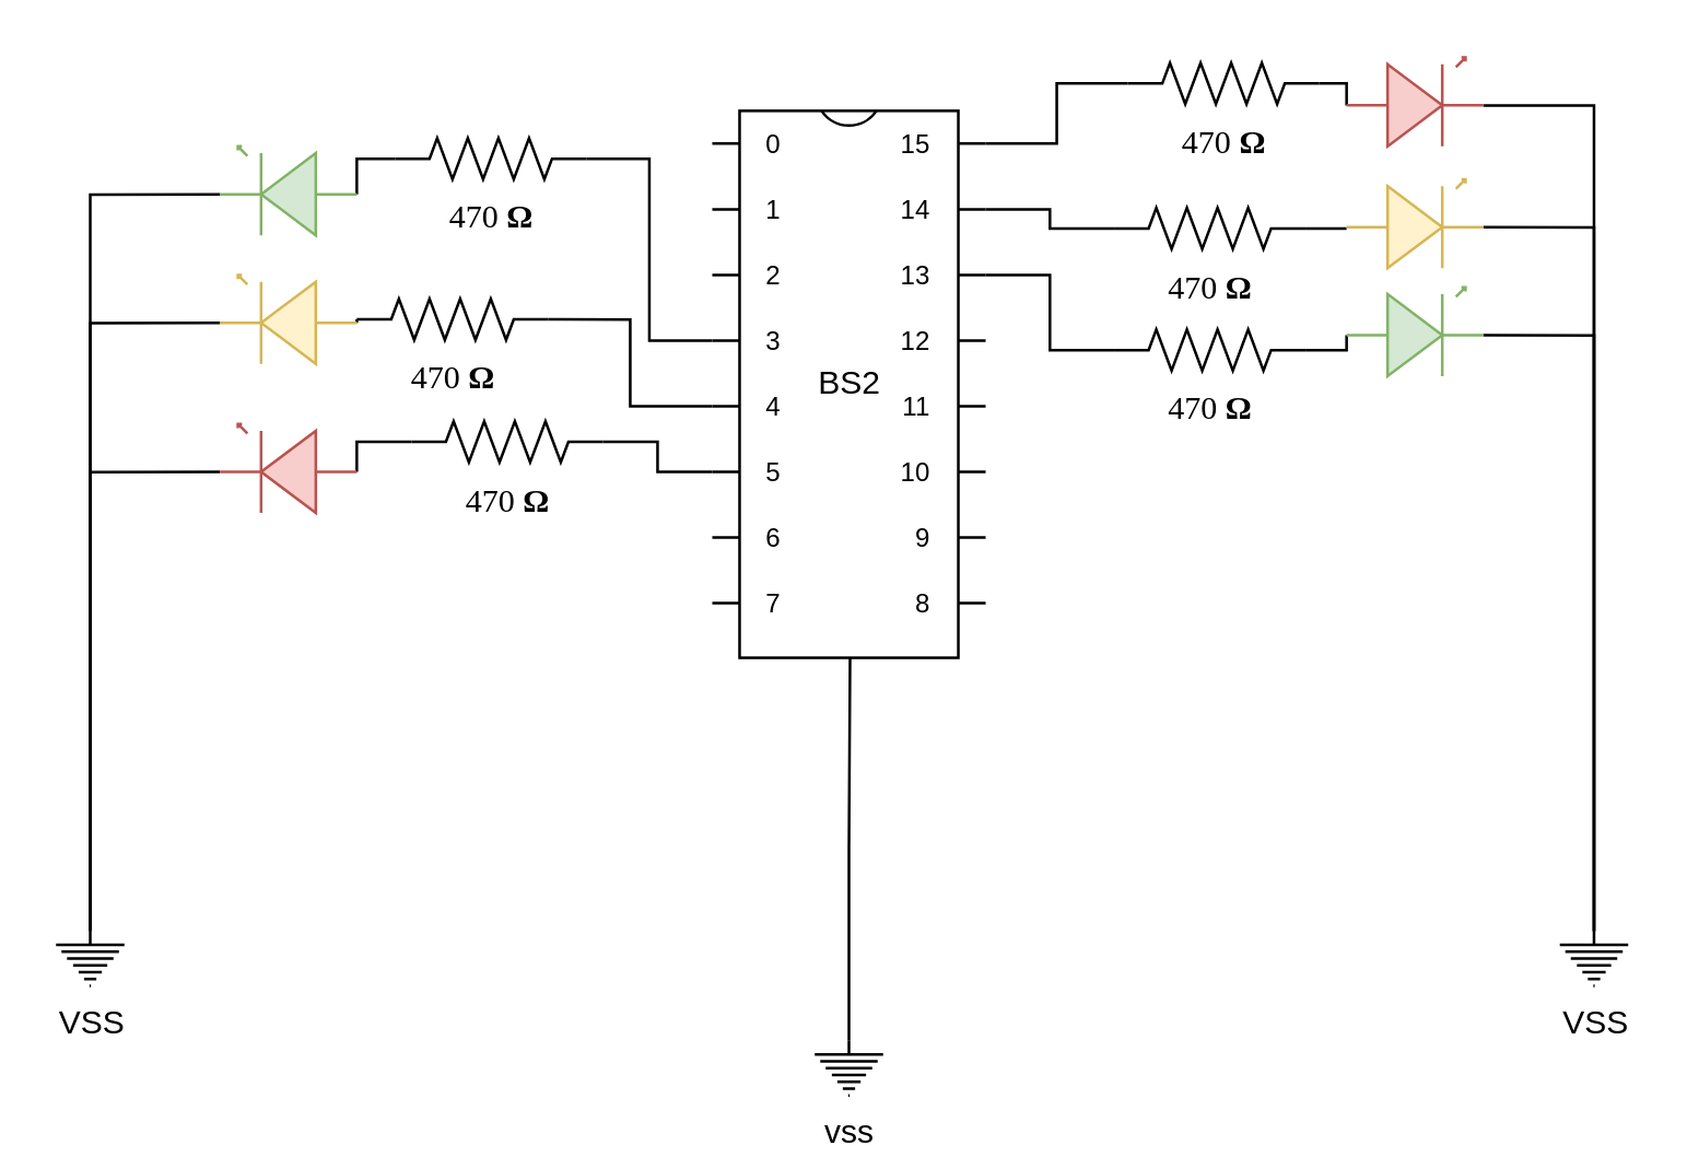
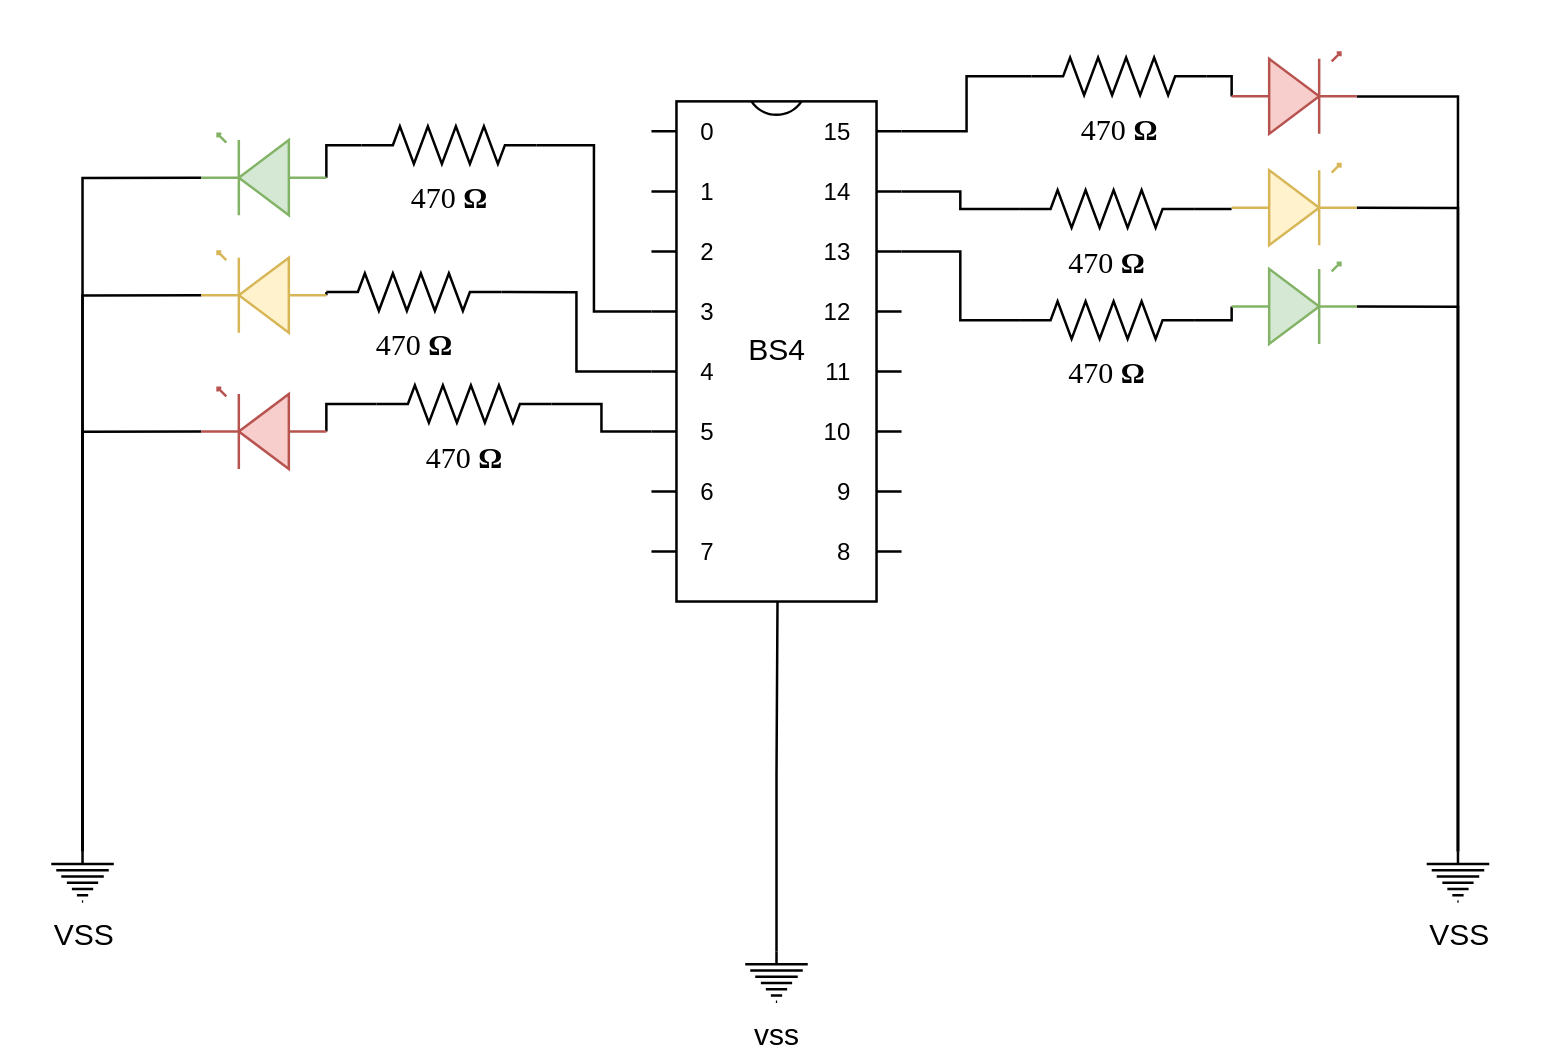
  <mxCell id="0" />
  <mxCell id="1" parent="0" />
  <mxCell id="2" style="edgeStyle=orthogonalEdgeStyle;rounded=0;orthogonalLoop=1;jettySize=auto;html=1;exitX=0;exitY=0.5;exitDx=0;exitDy=0;exitPerimeter=0;entryX=0;entryY=0.54;entryDx=0;entryDy=0;entryPerimeter=0;endArrow=none;endFill=0;" parent="1" source="4" target="28" edge="1"><mxGeometry relative="1" as="geometry" /></mxCell>
  <mxCell id="3" style="edgeStyle=orthogonalEdgeStyle;rounded=0;orthogonalLoop=1;jettySize=auto;html=1;exitX=1;exitY=0.5;exitDx=0;exitDy=0;exitPerimeter=0;entryX=0;entryY=0;entryDx=0;entryDy=132;entryPerimeter=0;endArrow=none;endFill=0;" parent="1" source="4" target="8" edge="1"><mxGeometry relative="1" as="geometry" /></mxCell>
  <mxCell id="4" value="470&amp;nbsp;&lt;b&gt;Ω&lt;/b&gt;" style="verticalLabelPosition=bottom;shadow=0;dashed=0;align=center;html=1;verticalAlign=top;strokeWidth=1;shape=mxgraph.electrical.resistors.resistor_2;rounded=1;comic=0;labelBackgroundColor=none;fontFamily=Verdana;fontSize=12" parent="1" vertex="1"><mxGeometry x="150" y="153.5" width="70" height="15" as="geometry" /></mxCell>
  <mxCell id="5" style="edgeStyle=orthogonalEdgeStyle;rounded=0;orthogonalLoop=1;jettySize=auto;html=1;exitX=0;exitY=0.5;exitDx=0;exitDy=0;exitPerimeter=0;entryX=0;entryY=0.54;entryDx=0;entryDy=0;entryPerimeter=0;endArrow=none;endFill=0;" parent="1" source="7" target="26" edge="1"><mxGeometry relative="1" as="geometry" /></mxCell>
  <mxCell id="6" style="edgeStyle=orthogonalEdgeStyle;rounded=0;orthogonalLoop=1;jettySize=auto;html=1;exitX=1;exitY=0.5;exitDx=0;exitDy=0;exitPerimeter=0;entryX=0;entryY=0;entryDx=0;entryDy=108;entryPerimeter=0;endArrow=none;endFill=0;" parent="1" source="7" target="8" edge="1"><mxGeometry relative="1" as="geometry" /></mxCell>
  <mxCell id="7" value="470&amp;nbsp;&lt;b&gt;Ω&lt;/b&gt;" style="verticalLabelPosition=bottom;shadow=0;dashed=0;align=center;html=1;verticalAlign=top;strokeWidth=1;shape=mxgraph.electrical.resistors.resistor_2;rounded=1;comic=0;labelBackgroundColor=none;fontFamily=Verdana;fontSize=12" parent="1" vertex="1"><mxGeometry x="130" y="108.75" width="70" height="15" as="geometry" /></mxCell>
- <mxCell id="8" value="BS2" style="shadow=0;dashed=0;align=center;html=1;strokeWidth=1;shape=mxgraph.electrical.logic_gates.dual_inline_ic;labelNames=0,1,2,3,4,5,6,7,8,9,10,11,12,13,14,15;pinSpacing=24;labelCount=16;pinLabelType=cust;" parent="1" vertex="1"><mxGeometry x="260" y="40" width="100" height="200" as="geometry" /></mxCell>
+ <mxCell id="8" value="BS4" style="shadow=0;dashed=0;align=center;html=1;strokeWidth=1;shape=mxgraph.electrical.logic_gates.dual_inline_ic;labelNames=0,1,2,3,4,5,6,7,8,9,10,11,12,13,14,15;pinSpacing=24;labelCount=16;pinLabelType=cust;" parent="1" vertex="1"><mxGeometry x="260" y="40" width="100" height="200" as="geometry" /></mxCell>
  <mxCell id="9" value="VSS" style="pointerEvents=1;verticalLabelPosition=bottom;shadow=0;dashed=0;align=center;html=1;verticalAlign=top;shape=mxgraph.electrical.signal_sources.protective_earth;" parent="1" vertex="1"><mxGeometry x="570" y="340" width="25" height="20" as="geometry" /></mxCell>
  <mxCell id="10" style="edgeStyle=orthogonalEdgeStyle;rounded=0;orthogonalLoop=1;jettySize=auto;html=1;exitX=0;exitY=0.5;exitDx=0;exitDy=0;exitPerimeter=0;entryX=0;entryY=0.54;entryDx=0;entryDy=0;entryPerimeter=0;endArrow=none;endFill=0;" parent="1" source="12" target="24" edge="1"><mxGeometry relative="1" as="geometry" /></mxCell>
  <mxCell id="11" style="edgeStyle=orthogonalEdgeStyle;rounded=0;orthogonalLoop=1;jettySize=auto;html=1;exitX=1;exitY=0.5;exitDx=0;exitDy=0;exitPerimeter=0;entryX=0;entryY=0;entryDx=0;entryDy=84;entryPerimeter=0;endArrow=none;endFill=0;" parent="1" source="12" target="8" edge="1"><mxGeometry relative="1" as="geometry" /></mxCell>
  <mxCell id="12" value="470&amp;nbsp;&lt;b&gt;Ω&lt;/b&gt;" style="verticalLabelPosition=bottom;shadow=0;dashed=0;align=center;html=1;verticalAlign=top;strokeWidth=1;shape=mxgraph.electrical.resistors.resistor_2;rounded=1;comic=0;labelBackgroundColor=none;fontFamily=Verdana;fontSize=12" parent="1" vertex="1"><mxGeometry x="144" y="50" width="70" height="15" as="geometry" /></mxCell>
  <mxCell id="13" style="edgeStyle=orthogonalEdgeStyle;rounded=0;orthogonalLoop=1;jettySize=auto;html=1;exitX=1;exitY=0.5;exitDx=0;exitDy=0;exitPerimeter=0;entryX=0;entryY=0.54;entryDx=0;entryDy=0;entryPerimeter=0;endArrow=none;endFill=0;" parent="1" source="15" target="34" edge="1"><mxGeometry relative="1" as="geometry" /></mxCell>
  <mxCell id="14" style="edgeStyle=orthogonalEdgeStyle;rounded=0;orthogonalLoop=1;jettySize=auto;html=1;exitX=0;exitY=0.5;exitDx=0;exitDy=0;exitPerimeter=0;entryX=1;entryY=0;entryDx=0;entryDy=12;entryPerimeter=0;endArrow=none;endFill=0;" parent="1" source="15" target="8" edge="1"><mxGeometry relative="1" as="geometry" /></mxCell>
  <mxCell id="15" value="470&amp;nbsp;&lt;b&gt;Ω&lt;/b&gt;" style="verticalLabelPosition=bottom;shadow=0;dashed=0;align=center;html=1;verticalAlign=top;strokeWidth=1;shape=mxgraph.electrical.resistors.resistor_2;rounded=1;comic=0;labelBackgroundColor=none;fontFamily=Verdana;fontSize=12" parent="1" vertex="1"><mxGeometry x="412" y="22.5" width="70" height="15" as="geometry" /></mxCell>
  <mxCell id="16" style="edgeStyle=orthogonalEdgeStyle;rounded=0;orthogonalLoop=1;jettySize=auto;html=1;exitX=1;exitY=0.5;exitDx=0;exitDy=0;exitPerimeter=0;entryX=0;entryY=0.54;entryDx=0;entryDy=0;entryPerimeter=0;endArrow=none;endFill=0;" parent="1" source="18" target="32" edge="1"><mxGeometry relative="1" as="geometry" /></mxCell>
  <mxCell id="17" style="edgeStyle=orthogonalEdgeStyle;rounded=0;orthogonalLoop=1;jettySize=auto;html=1;exitX=0;exitY=0.5;exitDx=0;exitDy=0;exitPerimeter=0;entryX=1;entryY=0;entryDx=0;entryDy=36;entryPerimeter=0;endArrow=none;endFill=0;" parent="1" source="18" target="8" edge="1"><mxGeometry relative="1" as="geometry" /></mxCell>
  <mxCell id="18" value="470&amp;nbsp;&lt;b&gt;Ω&lt;/b&gt;" style="verticalLabelPosition=bottom;shadow=0;dashed=0;align=center;html=1;verticalAlign=top;strokeWidth=1;shape=mxgraph.electrical.resistors.resistor_2;rounded=1;comic=0;labelBackgroundColor=none;fontFamily=Verdana;fontSize=12" parent="1" vertex="1"><mxGeometry x="407" y="75.5" width="70" height="15" as="geometry" /></mxCell>
  <mxCell id="19" style="edgeStyle=orthogonalEdgeStyle;rounded=0;orthogonalLoop=1;jettySize=auto;html=1;exitX=1;exitY=0.5;exitDx=0;exitDy=0;exitPerimeter=0;entryX=0;entryY=0.54;entryDx=0;entryDy=0;entryPerimeter=0;endArrow=none;endFill=0;" parent="1" source="21" target="30" edge="1"><mxGeometry relative="1" as="geometry" /></mxCell>
  <mxCell id="20" style="edgeStyle=orthogonalEdgeStyle;rounded=0;orthogonalLoop=1;jettySize=auto;html=1;exitX=0;exitY=0.5;exitDx=0;exitDy=0;exitPerimeter=0;entryX=1;entryY=0;entryDx=0;entryDy=60;entryPerimeter=0;endArrow=none;endFill=0;" parent="1" source="21" target="8" edge="1"><mxGeometry relative="1" as="geometry" /></mxCell>
  <mxCell id="21" value="470&amp;nbsp;&lt;b&gt;Ω&lt;/b&gt;" style="verticalLabelPosition=bottom;shadow=0;dashed=0;align=center;html=1;verticalAlign=top;strokeWidth=1;shape=mxgraph.electrical.resistors.resistor_2;rounded=1;comic=0;labelBackgroundColor=none;fontFamily=Verdana;fontSize=12" parent="1" vertex="1"><mxGeometry x="407" y="120" width="70" height="15" as="geometry" /></mxCell>
  <mxCell id="22" value="VSS" style="pointerEvents=1;verticalLabelPosition=bottom;shadow=0;dashed=0;align=center;html=1;verticalAlign=top;shape=mxgraph.electrical.signal_sources.protective_earth;" parent="1" vertex="1"><mxGeometry x="20" y="340" width="25" height="20" as="geometry" /></mxCell>
  <mxCell id="23" style="edgeStyle=orthogonalEdgeStyle;rounded=0;orthogonalLoop=1;jettySize=auto;html=1;exitX=1;exitY=0.54;exitDx=0;exitDy=0;exitPerimeter=0;endArrow=none;endFill=0;" parent="1" source="24" target="22" edge="1"><mxGeometry relative="1" as="geometry" /></mxCell>
  <mxCell id="24" value="" style="verticalLabelPosition=bottom;shadow=0;dashed=0;align=center;html=1;verticalAlign=top;shape=mxgraph.electrical.opto_electronics.led_1;pointerEvents=1;fillColor=#d5e8d4;strokeColor=#82b366;direction=west;aspect=fixed;flipV=1;" parent="1" vertex="1"><mxGeometry x="80" y="53" width="50" height="32.5" as="geometry" /></mxCell>
  <mxCell id="25" style="edgeStyle=orthogonalEdgeStyle;rounded=0;orthogonalLoop=1;jettySize=auto;html=1;exitX=1;exitY=0.54;exitDx=0;exitDy=0;exitPerimeter=0;entryX=0.5;entryY=0;entryDx=0;entryDy=0;entryPerimeter=0;endArrow=none;endFill=0;" parent="1" source="26" target="22" edge="1"><mxGeometry relative="1" as="geometry" /></mxCell>
  <mxCell id="26" value="" style="verticalLabelPosition=bottom;shadow=0;dashed=0;align=center;html=1;verticalAlign=top;shape=mxgraph.electrical.opto_electronics.led_1;pointerEvents=1;fillColor=#fff2cc;strokeColor=#d6b656;direction=west;aspect=fixed;flipV=1;" parent="1" vertex="1"><mxGeometry x="80" y="100" width="50" height="32.5" as="geometry" /></mxCell>
  <mxCell id="27" style="edgeStyle=orthogonalEdgeStyle;rounded=0;orthogonalLoop=1;jettySize=auto;html=1;exitX=1;exitY=0.54;exitDx=0;exitDy=0;exitPerimeter=0;entryX=0.5;entryY=0;entryDx=0;entryDy=0;entryPerimeter=0;endArrow=none;endFill=0;" parent="1" source="28" target="22" edge="1"><mxGeometry relative="1" as="geometry" /></mxCell>
  <mxCell id="28" value="" style="verticalLabelPosition=bottom;shadow=0;dashed=0;align=center;html=1;verticalAlign=top;shape=mxgraph.electrical.opto_electronics.led_1;pointerEvents=1;fillColor=#f8cecc;strokeColor=#b85450;direction=west;aspect=fixed;flipV=1;" parent="1" vertex="1"><mxGeometry x="80" y="154.5" width="50" height="32.5" as="geometry" /></mxCell>
  <mxCell id="29" style="edgeStyle=orthogonalEdgeStyle;rounded=0;orthogonalLoop=1;jettySize=auto;html=1;exitX=1;exitY=0.54;exitDx=0;exitDy=0;exitPerimeter=0;entryX=0.5;entryY=0;entryDx=0;entryDy=0;entryPerimeter=0;endArrow=none;endFill=0;" parent="1" source="30" target="9" edge="1"><mxGeometry relative="1" as="geometry" /></mxCell>
  <mxCell id="30" value="" style="verticalLabelPosition=bottom;shadow=0;dashed=0;align=center;html=1;verticalAlign=top;shape=mxgraph.electrical.opto_electronics.led_1;pointerEvents=1;fillColor=#d5e8d4;strokeColor=#82b366;direction=east;aspect=fixed;" parent="1" vertex="1"><mxGeometry x="492" y="104.5" width="50" height="32.5" as="geometry" /></mxCell>
  <mxCell id="31" style="edgeStyle=orthogonalEdgeStyle;rounded=0;orthogonalLoop=1;jettySize=auto;html=1;exitX=1;exitY=0.54;exitDx=0;exitDy=0;exitPerimeter=0;entryX=0.5;entryY=0;entryDx=0;entryDy=0;entryPerimeter=0;endArrow=none;endFill=0;" parent="1" source="32" target="9" edge="1"><mxGeometry relative="1" as="geometry" /></mxCell>
  <mxCell id="32" value="" style="verticalLabelPosition=bottom;shadow=0;dashed=0;align=center;html=1;verticalAlign=top;shape=mxgraph.electrical.opto_electronics.led_1;pointerEvents=1;fillColor=#fff2cc;strokeColor=#d6b656;direction=east;aspect=fixed;" parent="1" vertex="1"><mxGeometry x="492" y="65" width="50" height="32.5" as="geometry" /></mxCell>
  <mxCell id="33" style="edgeStyle=orthogonalEdgeStyle;rounded=0;orthogonalLoop=1;jettySize=auto;html=1;exitX=1;exitY=0.54;exitDx=0;exitDy=0;exitPerimeter=0;entryX=0.5;entryY=0;entryDx=0;entryDy=0;entryPerimeter=0;endArrow=none;endFill=0;" parent="1" source="34" target="9" edge="1"><mxGeometry relative="1" as="geometry" /></mxCell>
  <mxCell id="34" value="" style="verticalLabelPosition=bottom;shadow=0;dashed=0;align=center;html=1;verticalAlign=top;shape=mxgraph.electrical.opto_electronics.led_1;pointerEvents=1;fillColor=#f8cecc;strokeColor=#b85450;direction=east;aspect=fixed;" parent="1" vertex="1"><mxGeometry x="492" y="20.5" width="50" height="32.5" as="geometry" /></mxCell>
  <mxCell id="35" style="edgeStyle=orthogonalEdgeStyle;rounded=0;orthogonalLoop=1;jettySize=auto;html=1;exitX=0.5;exitY=0;exitDx=0;exitDy=0;exitPerimeter=0;entryX=0.504;entryY=1;entryDx=0;entryDy=0;entryPerimeter=0;endArrow=none;endFill=0;" parent="1" source="36" target="8" edge="1"><mxGeometry relative="1" as="geometry" /></mxCell>
  <mxCell id="36" value="vss" style="pointerEvents=1;verticalLabelPosition=bottom;shadow=0;dashed=0;align=center;html=1;verticalAlign=top;shape=mxgraph.electrical.signal_sources.protective_earth;" parent="1" vertex="1"><mxGeometry x="297.5" y="380" width="25" height="20" as="geometry" /></mxCell>
